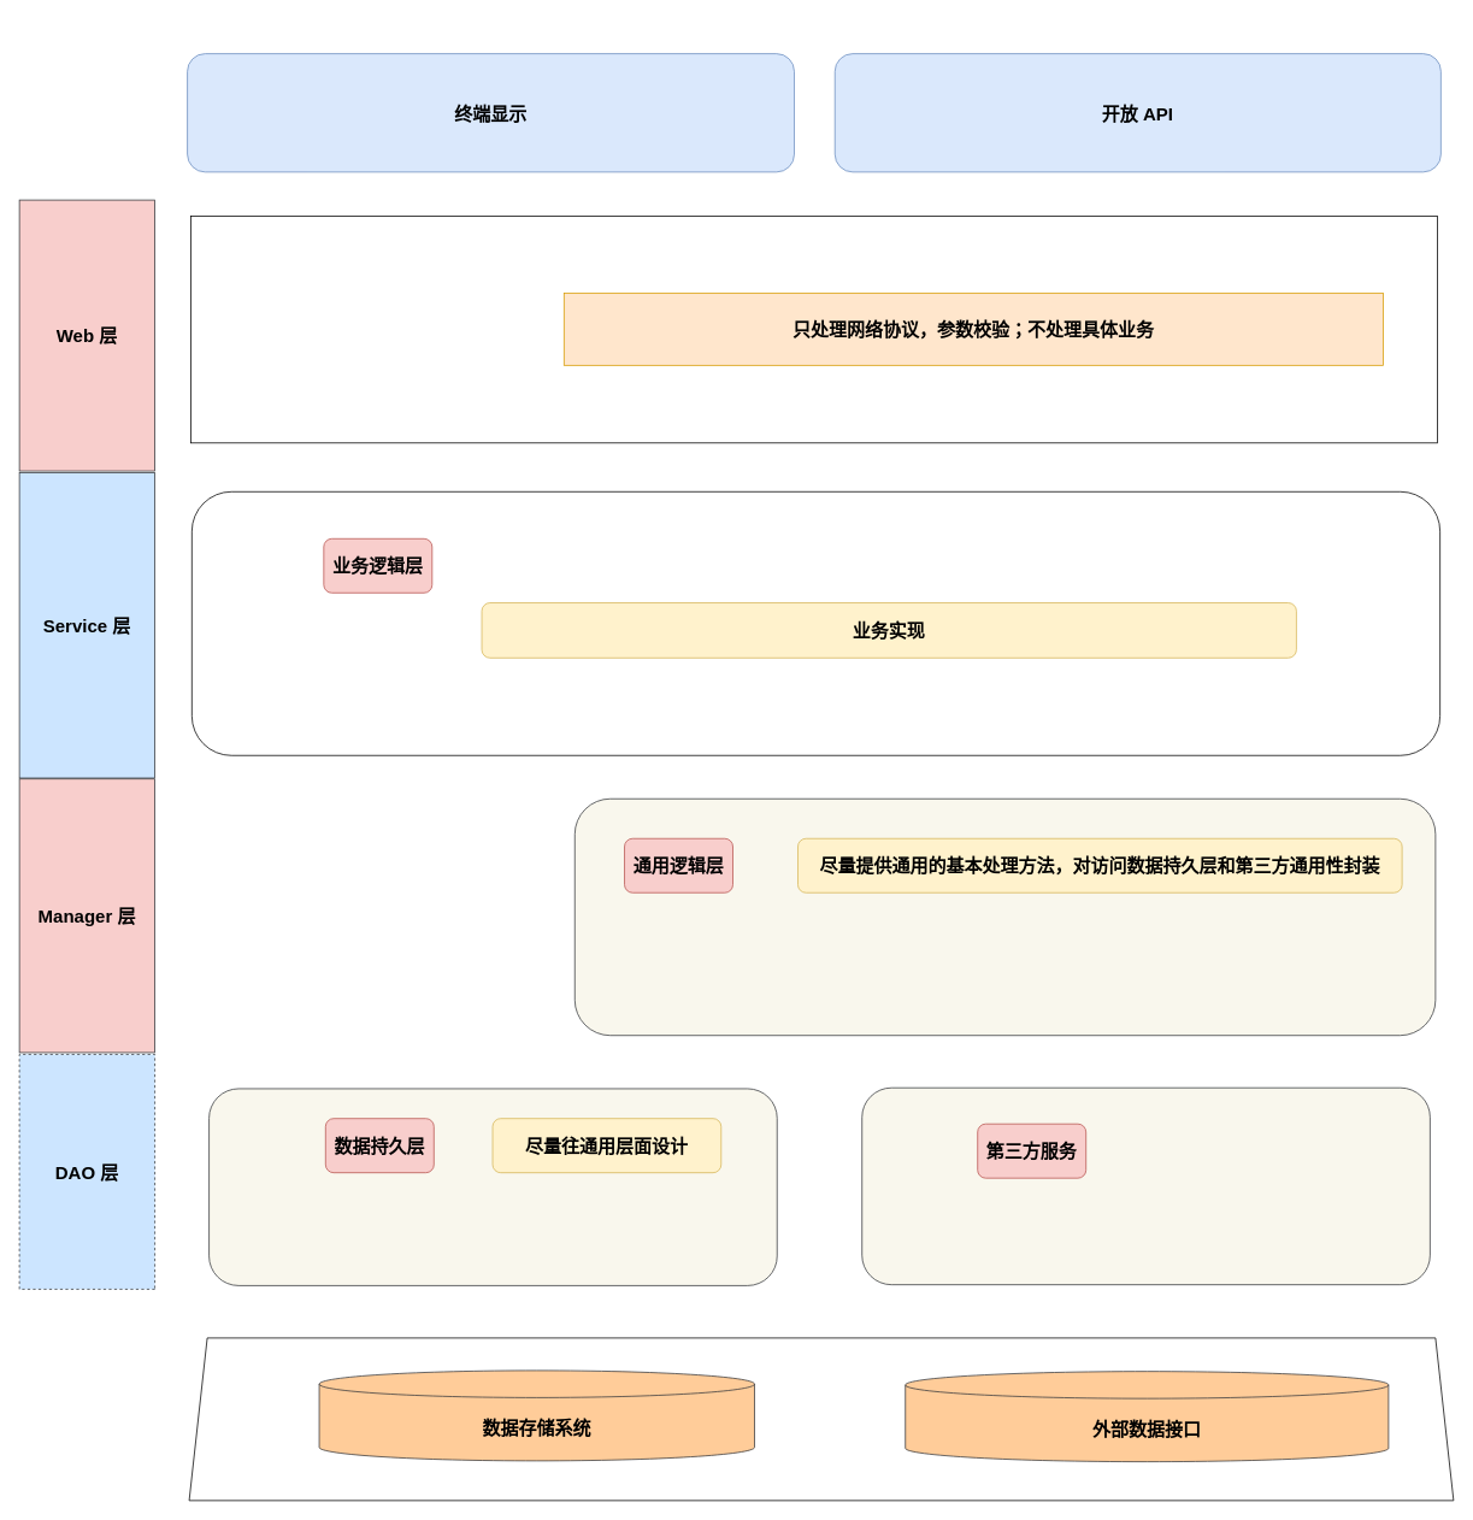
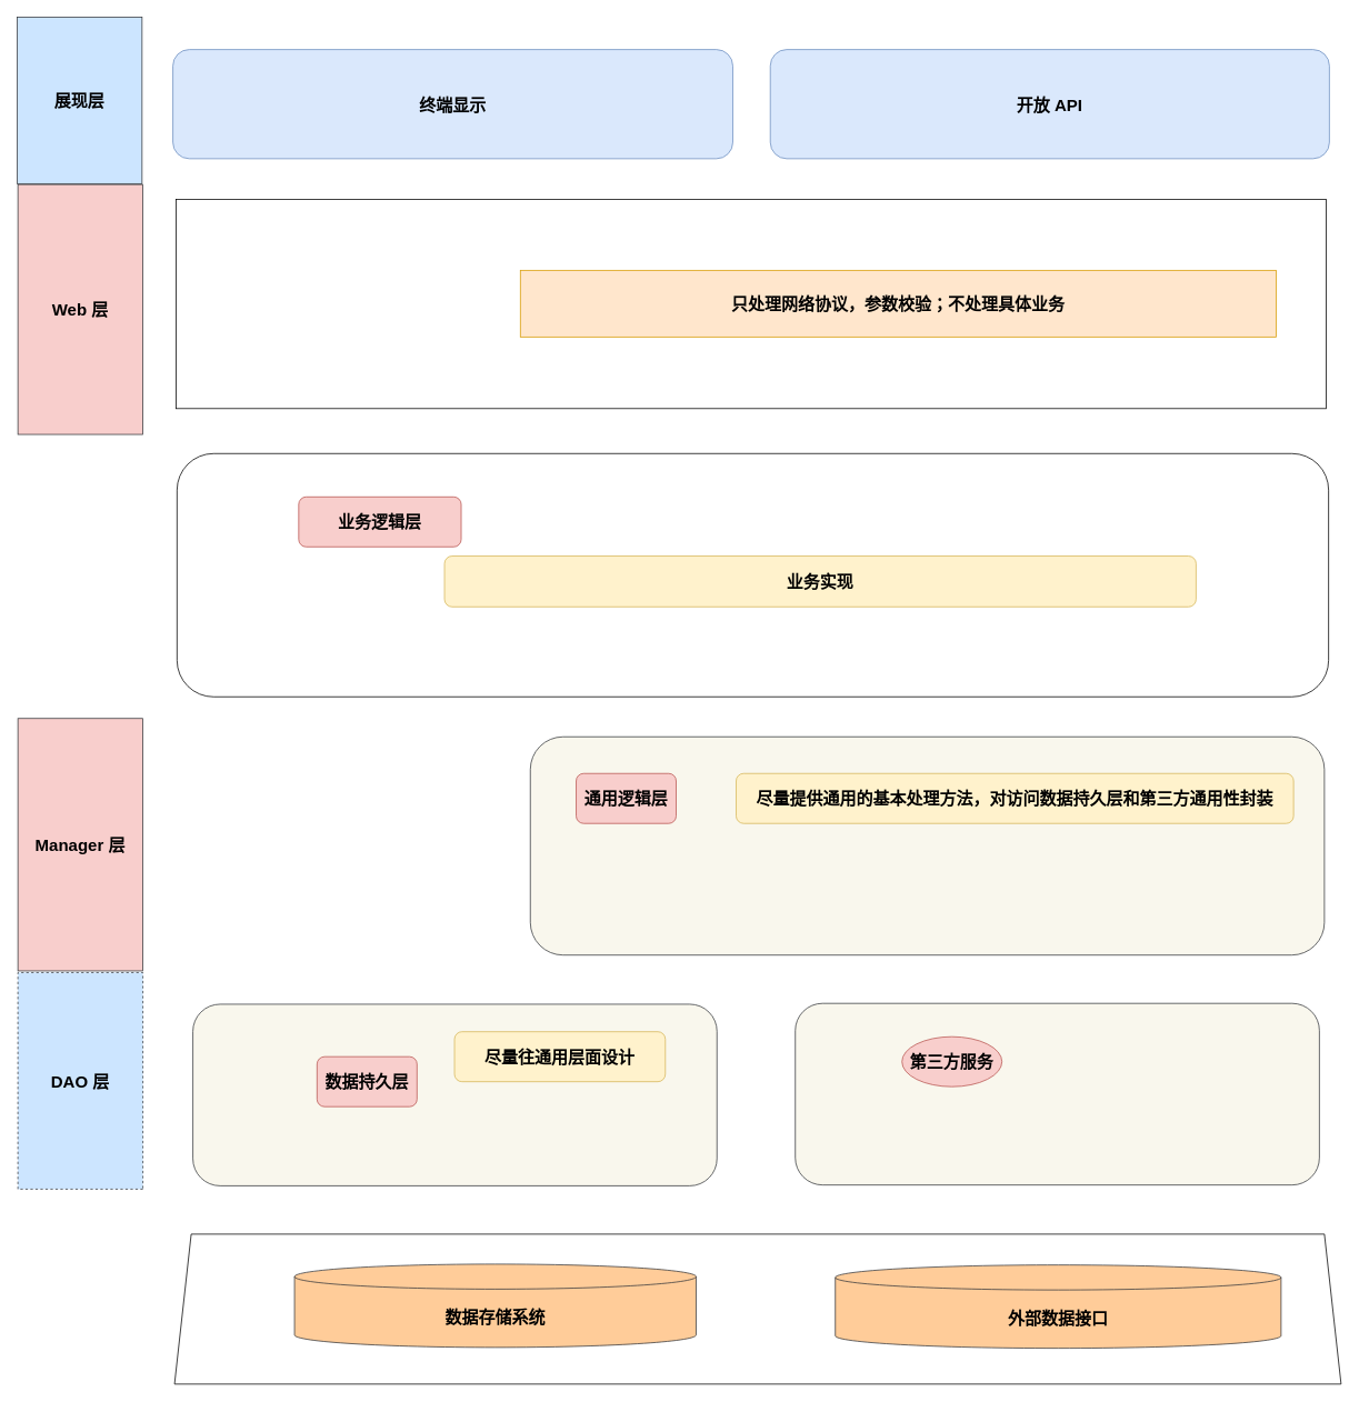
  <mxCell id="0" />
  <mxCell id="1" parent="0" />
  <mxCell id="2" value="" style="shape=trapezoid;perimeter=trapezoidPerimeter;whiteSpace=wrap;html=1;fixedSize=1;rounded=0;sketch=0;fontSize=20;gradientColor=none;fontStyle=1;labelBackgroundColor=none;labelBorderColor=none;fontFamily=Helvetica;" parent="1" vertex="1"><mxGeometry x="209" y="1481" width="1400" height="180" as="geometry" /></mxCell>
  <mxCell id="3" value="" style="rounded=1;whiteSpace=wrap;html=1;sketch=0;fontSize=20;fontStyle=1;fillColor=#f9f7ed;strokeColor=#36393d;labelBackgroundColor=none;labelBorderColor=none;fontFamily=Helvetica;" vertex="1" parent="1"><mxGeometry x="231" y="1205" width="629" height="218" as="geometry" /></mxCell>
  <mxCell id="4" value="" style="rounded=1;whiteSpace=wrap;html=1;sketch=0;fontSize=20;gradientColor=none;fontStyle=1;labelBackgroundColor=none;labelBorderColor=none;fontFamily=Helvetica;" parent="1" vertex="1"><mxGeometry x="212" y="544" width="1382" height="292" as="geometry" /></mxCell>
  <mxCell id="5" value="终端显示" style="rounded=1;whiteSpace=wrap;html=1;sketch=0;fontSize=20;fillColor=#dae8fc;strokeColor=#6c8ebf;fontStyle=1;labelBackgroundColor=none;labelBorderColor=none;fontFamily=Helvetica;" parent="1" vertex="1"><mxGeometry x="207" y="59" width="672" height="131" as="geometry" /></mxCell>
  <mxCell id="6" value="" style="rounded=0;whiteSpace=wrap;html=1;sketch=0;fontSize=20;fontStyle=1;shadow=0;fillColor=default;labelBackgroundColor=none;labelBorderColor=none;fontFamily=Helvetica;" parent="1" vertex="1"><mxGeometry x="211" y="239" width="1380" height="251" as="geometry" /></mxCell>
  <mxCell id="7" value="只处理网络协议，参数校验；不处理具体业务" style="rounded=0;whiteSpace=wrap;html=1;fontSize=20;fontStyle=1;fillColor=#ffe6cc;strokeColor=#d79b00;labelBackgroundColor=none;labelBorderColor=none;fontFamily=Helvetica;" parent="1" vertex="1"><mxGeometry x="624" y="324" width="907" height="80" as="geometry" /></mxCell>
  <mxCell id="8" value="" style="rounded=1;whiteSpace=wrap;html=1;sketch=0;fontSize=20;fontStyle=1;fillColor=#f9f7ed;strokeColor=#36393d;labelBackgroundColor=none;labelBorderColor=none;fontFamily=Helvetica;" parent="1" vertex="1"><mxGeometry x="636" y="884" width="953" height="262" as="geometry" /></mxCell>
  <mxCell id="9" value="通用逻辑层" style="rounded=1;whiteSpace=wrap;html=1;fontSize=20;fontStyle=1;fillColor=#f8cecc;strokeColor=#b85450;labelBackgroundColor=none;labelBorderColor=none;fontFamily=Helvetica;" parent="1" vertex="1"><mxGeometry x="691" y="928" width="120" height="60" as="geometry" /></mxCell>
- <mxCell id="10" value="&lt;span&gt;业务逻辑层&lt;/span&gt;" style="rounded=1;whiteSpace=wrap;html=1;fontSize=20;fontStyle=1;fillColor=#f8cecc;strokeColor=#b85450;labelBackgroundColor=none;labelBorderColor=none;fontFamily=Helvetica;" parent="1" vertex="1"><mxGeometry x="358" y="596" width="120" height="60" as="geometry" /></mxCell>
+ <mxCell id="10" value="&lt;span&gt;业务逻辑层&lt;/span&gt;" style="rounded=1;whiteSpace=wrap;html=1;fontSize=20;fontStyle=1;fillColor=#f8cecc;strokeColor=#b85450;labelBackgroundColor=none;labelBorderColor=none;fontFamily=Helvetica;" parent="1" vertex="1"><mxGeometry x="358" y="596" width="195" height="60" as="geometry" /></mxCell>
+ <mxCell id="11" value="展现层" style="rounded=0;whiteSpace=wrap;html=1;sketch=0;fontSize=20;fillColor=#cce5ff;strokeColor=#36393d;fontStyle=1;flipH=1;flipV=1;labelBackgroundColor=none;labelBorderColor=none;fontFamily=Helvetica;" parent="1" vertex="1"><mxGeometry x="20" y="20" width="150" height="200" as="geometry" /></mxCell>
  <mxCell id="12" value="&lt;span style=&quot;font-size: 20px&quot;&gt;Manager 层&lt;/span&gt;" style="rounded=0;whiteSpace=wrap;html=1;sketch=0;fontSize=20;fillColor=#f8cecc;strokeColor=#36393d;fontStyle=1;flipH=1;flipV=1;labelBackgroundColor=none;labelBorderColor=none;fontFamily=Helvetica;" parent="1" vertex="1"><mxGeometry x="21" y="862" width="150" height="303" as="geometry" /></mxCell>
  <mxCell id="13" value="DAO 层" style="rounded=0;whiteSpace=wrap;html=1;sketch=0;fontSize=20;fillColor=#cce5ff;strokeColor=#36393d;fontStyle=1;flipH=1;flipV=1;labelBackgroundColor=none;labelBorderColor=none;fontFamily=Helvetica;dashed=1;" parent="1" vertex="1"><mxGeometry x="21" y="1167" width="150" height="260" as="geometry" /></mxCell>
  <mxCell id="14" value="Web 层" style="rounded=0;whiteSpace=wrap;html=1;sketch=0;fontSize=20;fillColor=#f8cecc;strokeColor=#36393d;fontStyle=1;flipH=1;flipV=1;labelBackgroundColor=none;labelBorderColor=none;fontFamily=Helvetica;" parent="1" vertex="1"><mxGeometry x="21" y="221" width="150" height="300" as="geometry" /></mxCell>
  <mxCell id="15" value="数据存储系统" style="shape=cylinder3;whiteSpace=wrap;html=1;boundedLbl=1;backgroundOutline=1;size=15;rounded=0;sketch=0;fontSize=20;fontStyle=1;rotation=0;flipV=1;flipH=0;direction=west;fillColor=#ffcc99;strokeColor=#36393d;labelBackgroundColor=none;labelBorderColor=none;fontFamily=Helvetica;" parent="1" vertex="1"><mxGeometry x="353" y="1517" width="482" height="100" as="geometry" /></mxCell>
  <mxCell id="16" value="外部数据接口" style="shape=cylinder3;whiteSpace=wrap;html=1;boundedLbl=1;backgroundOutline=1;size=15;rounded=0;sketch=0;fontSize=20;fontStyle=1;rotation=0;flipV=1;flipH=0;direction=west;fillColor=#ffcc99;strokeColor=#36393d;labelBackgroundColor=none;labelBorderColor=none;fontFamily=Helvetica;" parent="1" vertex="1"><mxGeometry x="1002" y="1518" width="535" height="100" as="geometry" /></mxCell>
  <mxCell id="17" value="开放 API" style="rounded=1;whiteSpace=wrap;html=1;sketch=0;fontSize=20;fillColor=#dae8fc;strokeColor=#6c8ebf;fontStyle=1;labelBackgroundColor=none;labelBorderColor=none;fontFamily=Helvetica;" vertex="1" parent="1"><mxGeometry x="924" y="59" width="671" height="131" as="geometry" /></mxCell>
  <mxCell id="18" value="业务实现" style="rounded=1;whiteSpace=wrap;html=1;fontSize=20;fontStyle=1;fillColor=#fff2cc;strokeColor=#d6b656;labelBackgroundColor=none;labelBorderColor=none;fontFamily=Helvetica;" vertex="1" parent="1"><mxGeometry x="533" y="667" width="902" height="61" as="geometry" /></mxCell>
- <mxCell id="19" value="Service 层" style="rounded=0;whiteSpace=wrap;html=1;sketch=0;fontSize=20;fillColor=#cce5ff;strokeColor=#36393d;fontStyle=1;flipH=1;flipV=1;labelBackgroundColor=none;labelBorderColor=none;fontFamily=Helvetica;" vertex="1" parent="1"><mxGeometry x="21" y="523" width="150" height="338" as="geometry" /></mxCell>
- <mxCell id="20" value="数据持久层" style="rounded=1;whiteSpace=wrap;html=1;fontSize=20;fontStyle=1;fillColor=#f8cecc;strokeColor=#b85450;labelBackgroundColor=none;labelBorderColor=none;fontFamily=Helvetica;" vertex="1" parent="1"><mxGeometry x="360" y="1238" width="120" height="60" as="geometry" /></mxCell>
+ <mxCell id="20" value="数据持久层" style="rounded=1;whiteSpace=wrap;html=1;fontSize=20;fontStyle=1;fillColor=#f8cecc;strokeColor=#b85450;labelBackgroundColor=none;labelBorderColor=none;fontFamily=Helvetica;" vertex="1" parent="1"><mxGeometry x="380" y="1268" width="120" height="60" as="geometry" /></mxCell>
  <mxCell id="21" value="" style="rounded=1;whiteSpace=wrap;html=1;sketch=0;fontSize=20;fontStyle=1;fillColor=#f9f7ed;strokeColor=#36393d;labelBackgroundColor=none;labelBorderColor=none;fontFamily=Helvetica;" vertex="1" parent="1"><mxGeometry x="954" y="1204" width="629" height="218" as="geometry" /></mxCell>
- <mxCell id="22" value="第三方服务" style="rounded=1;whiteSpace=wrap;html=1;fontSize=20;fontStyle=1;fillColor=#f8cecc;strokeColor=#b85450;labelBackgroundColor=none;labelBorderColor=none;fontFamily=Helvetica;" vertex="1" parent="1"><mxGeometry x="1082" y="1244" width="120" height="60" as="geometry" /></mxCell>
+ <mxCell id="22" value="第三方服务" style="ellipse;whiteSpace=wrap;html=1;fontSize=20;fontStyle=1;fillColor=#f8cecc;strokeColor=#b85450;labelBackgroundColor=none;labelBorderColor=none;fontFamily=Helvetica;" vertex="1" parent="1"><mxGeometry x="1082" y="1244" width="120" height="60" as="geometry" /></mxCell>
  <mxCell id="23" value="尽量往通用层面设计" style="rounded=1;whiteSpace=wrap;html=1;fontSize=20;fontStyle=1;fillColor=#fff2cc;strokeColor=#d6b656;labelBackgroundColor=none;labelBorderColor=none;fontFamily=Helvetica;" vertex="1" parent="1"><mxGeometry x="545" y="1238" width="253" height="60" as="geometry" /></mxCell>
  <mxCell id="24" value="尽量提供通用的基本处理方法，对访问数据持久层和第三方通用性封装" style="rounded=1;whiteSpace=wrap;html=1;fontSize=20;fontStyle=1;fillColor=#fff2cc;strokeColor=#d6b656;labelBackgroundColor=none;labelBorderColor=none;fontFamily=Helvetica;" vertex="1" parent="1"><mxGeometry x="883" y="928" width="669" height="60" as="geometry" /></mxCell>
